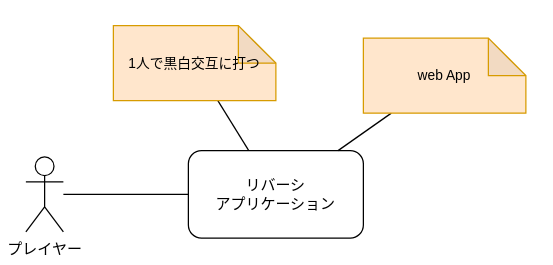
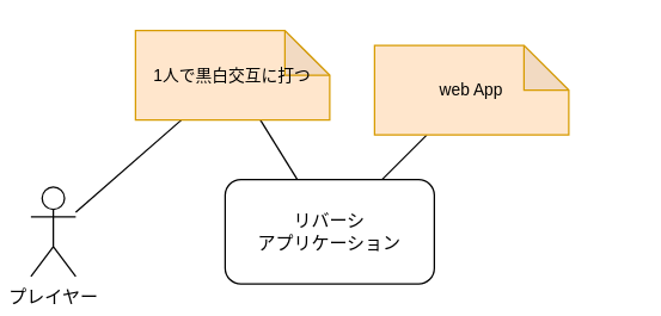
  <mxCell id="0" />
  <mxCell id="1" parent="0" />
- <mxCell id="2" style="edgeStyle=none;html=1;entryX=0;entryY=0.5;entryDx=0;entryDy=0;endArrow=none;endFill=0;" edge="1" parent="1" source="3" target="4"><mxGeometry relative="1" as="geometry" /></mxCell>
+ <mxCell id="2" style="edgeStyle=none;html=1;endArrow=none;endFill=0;" edge="1" parent="1" source="3" target="8"><mxGeometry relative="1" as="geometry" /></mxCell>
  <mxCell id="3" value="プレイヤー" style="shape=umlActor;verticalLabelPosition=bottom;verticalAlign=top;html=1;" vertex="1" parent="1"><mxGeometry x="20" y="125" width="30" height="60" as="geometry" /></mxCell>
  <mxCell id="4" value="リバーシ&lt;div&gt;アプリケーション&lt;/div&gt;" style="whiteSpace=wrap;html=1;rounded=1;" vertex="1" parent="1"><mxGeometry x="150" y="120" width="140" height="70" as="geometry" /></mxCell>
  <mxCell id="5" style="edgeStyle=none;shape=connector;rounded=1;html=1;strokeColor=default;align=center;verticalAlign=middle;fontFamily=Helvetica;fontSize=11;fontColor=default;labelBackgroundColor=default;endArrow=none;endFill=0;" edge="1" parent="1" source="6" target="4"><mxGeometry relative="1" as="geometry" /></mxCell>
- <mxCell id="6" value="web App" style="shape=note;whiteSpace=wrap;html=1;backgroundOutline=1;darkOpacity=0.05;fontFamily=Helvetica;fontSize=11;labelBackgroundColor=none;fillColor=#ffe6cc;strokeColor=#d79b00;" vertex="1" parent="1"><mxGeometry x="290" y="30" width="130" height="60" as="geometry" /></mxCell>
+ <mxCell id="6" value="web App" style="shape=note;whiteSpace=wrap;html=1;backgroundOutline=1;darkOpacity=0.05;fontFamily=Helvetica;fontSize=11;labelBackgroundColor=none;fillColor=#ffe6cc;strokeColor=#d79b00;" vertex="1" parent="1"><mxGeometry x="250" y="30" width="130" height="60" as="geometry" /></mxCell>
  <mxCell id="7" style="edgeStyle=none;shape=connector;rounded=1;html=1;strokeColor=default;align=center;verticalAlign=middle;fontFamily=Helvetica;fontSize=11;fontColor=default;labelBackgroundColor=default;endArrow=none;endFill=0;" edge="1" parent="1" source="8" target="4"><mxGeometry relative="1" as="geometry" /></mxCell>
  <mxCell id="8" value="1人で黒白交互に打つ" style="shape=note;whiteSpace=wrap;html=1;backgroundOutline=1;darkOpacity=0.05;fontFamily=Helvetica;fontSize=11;labelBackgroundColor=none;fillColor=#ffe6cc;strokeColor=#d79b00;" vertex="1" parent="1"><mxGeometry x="90" y="20" width="130" height="60" as="geometry" /></mxCell>
